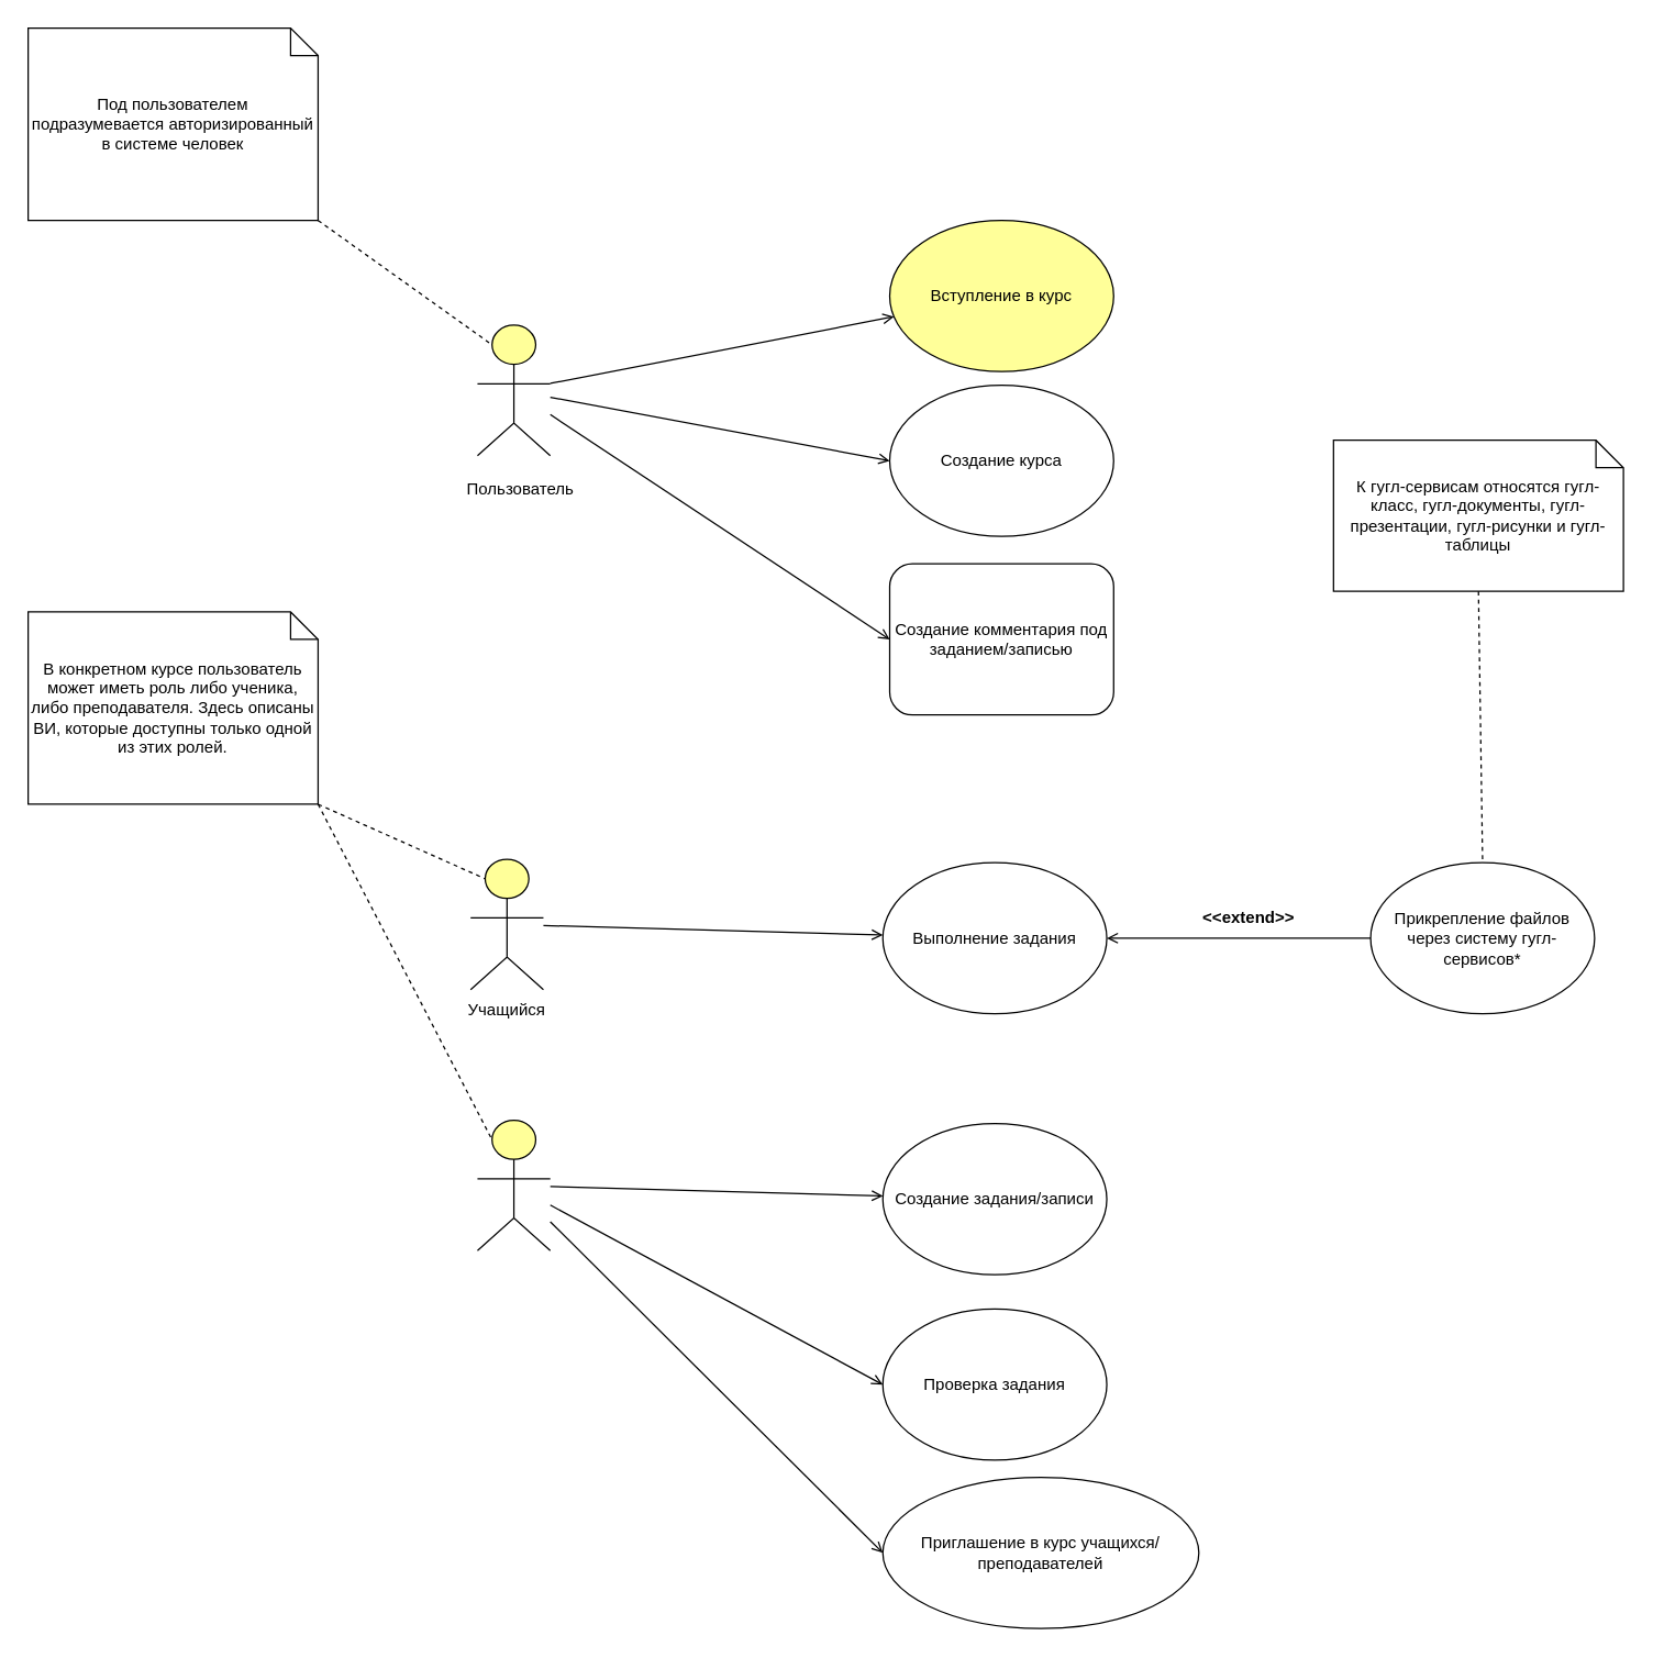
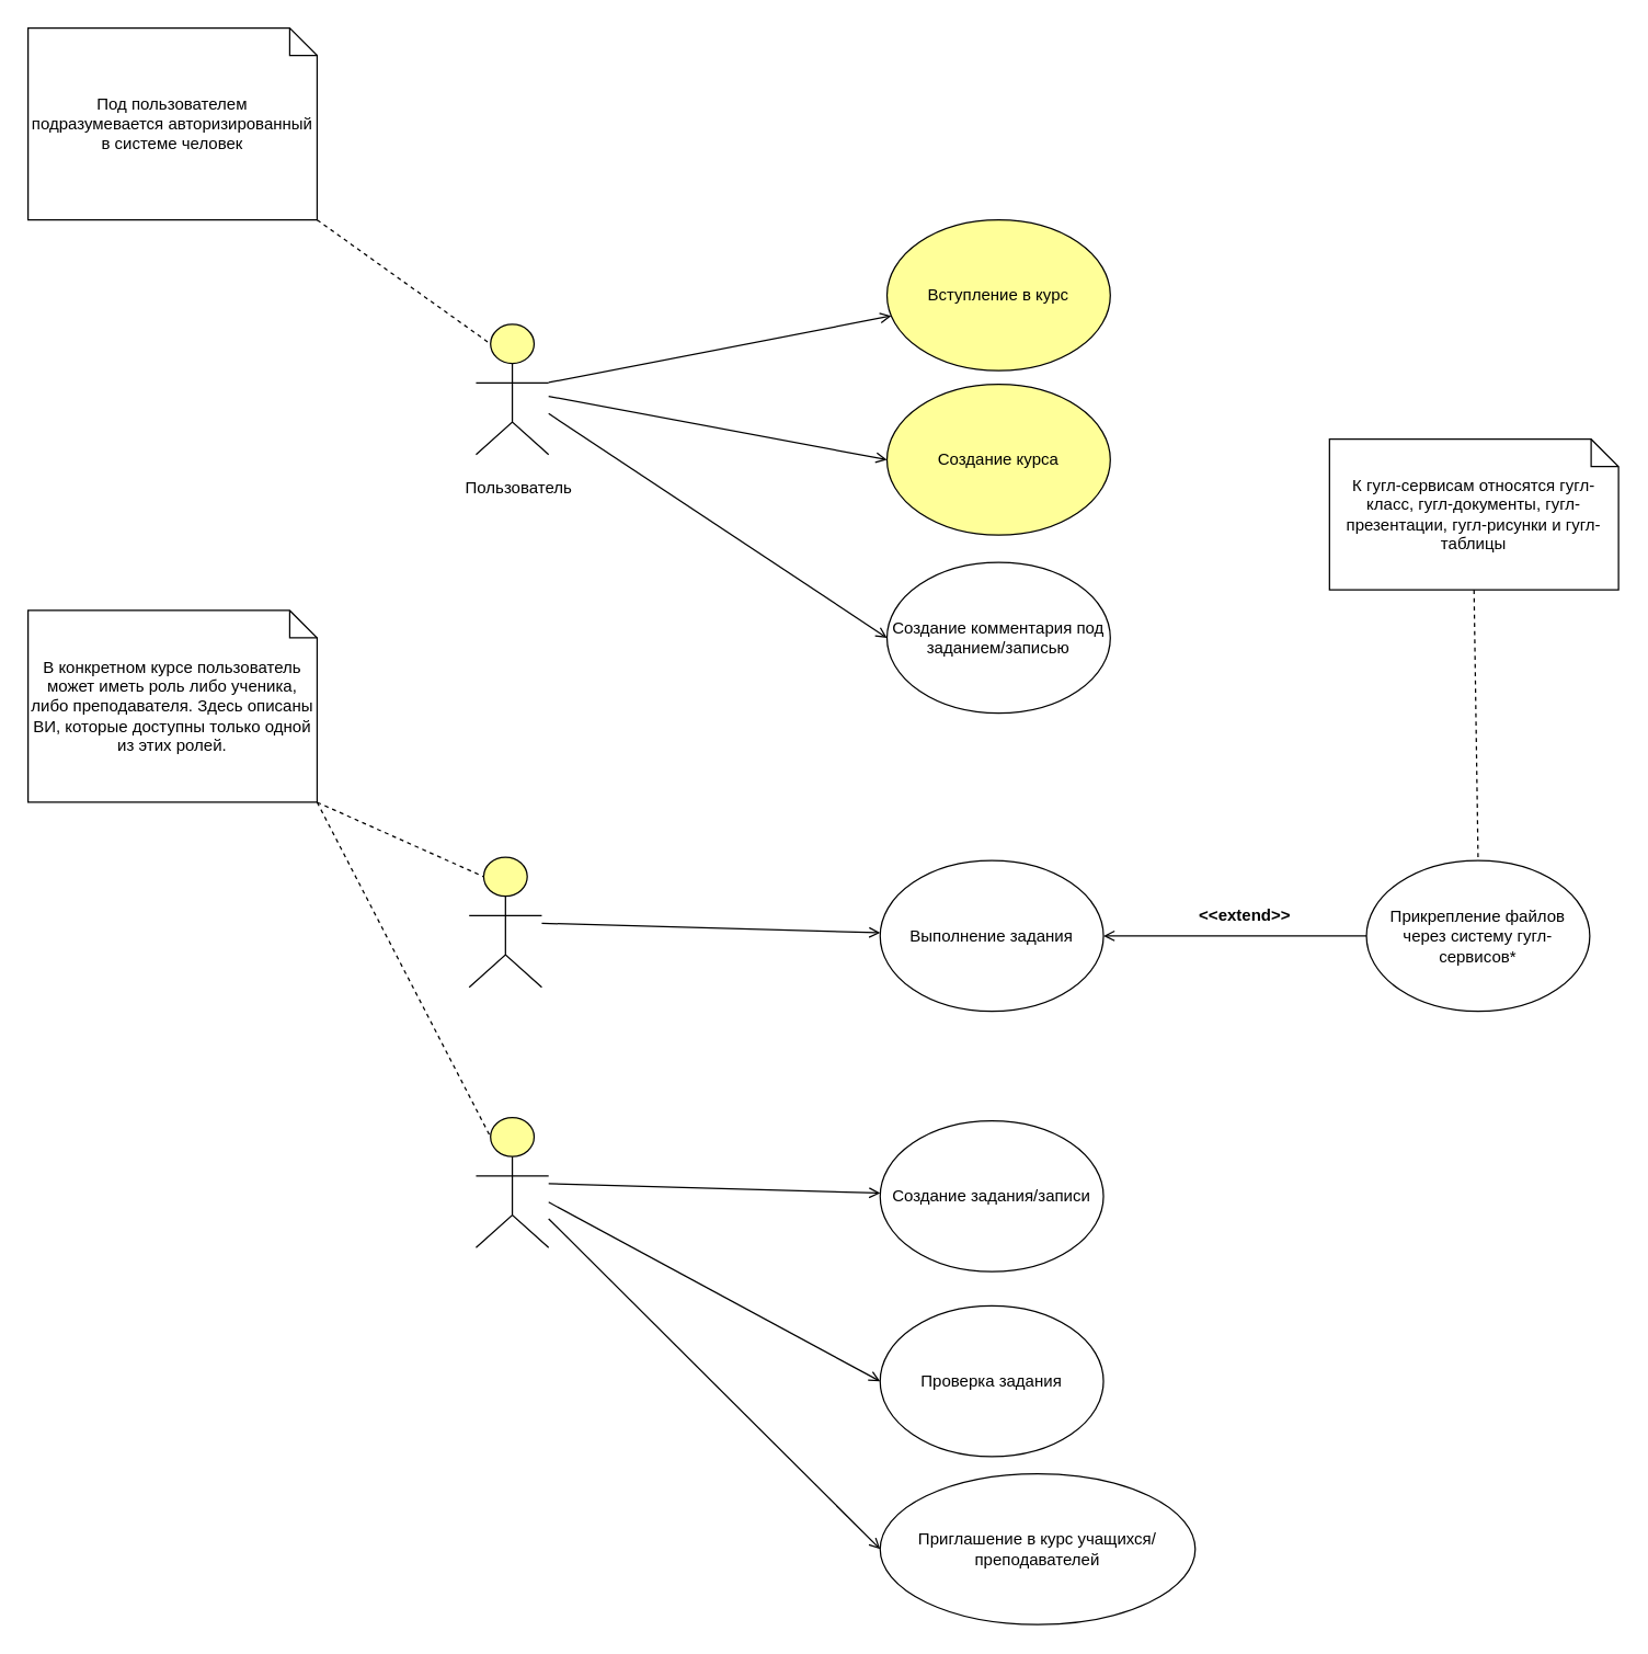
  <mxCell id="0" />
  <mxCell id="1" parent="0" />
  <mxCell id="2" style="edgeStyle=none;rounded=0;orthogonalLoop=1;jettySize=auto;html=1;endArrow=open;endFill=0;" edge="1" parent="1" source="3" target="20"><mxGeometry relative="1" as="geometry" /></mxCell>
  <mxCell id="3" value="" style="html=1;whiteSpace=wrap;fillColor=#ffff99;shape=mxgraph.archimate3.actor;fontSize=14;" parent="1" vertex="1"><mxGeometry x="342" y="625" width="53" height="95" as="geometry" /></mxCell>
  <mxCell id="4" value="Вступление в курс" style="ellipse;whiteSpace=wrap;html=1;fillColor=#ffff99;" parent="1" vertex="1"><mxGeometry x="647" y="160" width="163" height="110" as="geometry" /></mxCell>
- <mxCell id="5" value="Учащийся" style="text;html=1;strokeColor=none;fillColor=none;align=center;verticalAlign=middle;whiteSpace=wrap;rounded=0;" vertex="1" parent="1"><mxGeometry x="337" y="720" width="63" height="30" as="geometry" /></mxCell>
  <mxCell id="6" style="edgeStyle=none;rounded=0;orthogonalLoop=1;jettySize=auto;html=1;endArrow=open;endFill=0;" edge="1" parent="1" source="9" target="21"><mxGeometry relative="1" as="geometry" /></mxCell>
  <mxCell id="7" style="edgeStyle=none;rounded=0;orthogonalLoop=1;jettySize=auto;html=1;entryX=0;entryY=0.5;entryDx=0;entryDy=0;startArrow=none;startFill=0;endArrow=open;endFill=0;" edge="1" parent="1" source="9" target="25"><mxGeometry relative="1" as="geometry" /></mxCell>
  <mxCell id="8" style="edgeStyle=none;rounded=0;orthogonalLoop=1;jettySize=auto;html=1;entryX=0;entryY=0.5;entryDx=0;entryDy=0;startArrow=none;startFill=0;endArrow=open;endFill=0;" edge="1" parent="1" source="9" target="30"><mxGeometry relative="1" as="geometry" /></mxCell>
  <mxCell id="9" value="" style="html=1;whiteSpace=wrap;fillColor=#ffff99;shape=mxgraph.archimate3.actor;fontSize=14;" vertex="1" parent="1"><mxGeometry x="347" y="815" width="53" height="95" as="geometry" /></mxCell>
  <mxCell id="10" value="В конкретном курсе пользователь может иметь роль либо ученика, либо преподавателя. Здесь описаны ВИ, которые доступны только одной из этих ролей." style="shape=note;size=20;whiteSpace=wrap;html=1;" vertex="1" parent="1"><mxGeometry x="20" y="445" width="211" height="140" as="geometry" /></mxCell>
  <mxCell id="11" value="" style="endArrow=none;dashed=1;html=1;rounded=0;exitX=1;exitY=1;exitDx=0;exitDy=0;exitPerimeter=0;entryX=0.2;entryY=0.15;entryDx=0;entryDy=0;entryPerimeter=0;" edge="1" parent="1" source="10" target="3"><mxGeometry width="50" height="50" relative="1" as="geometry"><mxPoint x="518" y="365" as="sourcePoint" /><mxPoint x="568" y="315" as="targetPoint" /></mxGeometry></mxCell>
  <mxCell id="12" value="" style="endArrow=none;dashed=1;html=1;rounded=0;exitX=1;exitY=1;exitDx=0;exitDy=0;exitPerimeter=0;entryX=0.2;entryY=0.15;entryDx=0;entryDy=0;entryPerimeter=0;" edge="1" parent="1" source="10" target="9"><mxGeometry width="50" height="50" relative="1" as="geometry"><mxPoint x="518" y="365" as="sourcePoint" /><mxPoint x="568" y="315" as="targetPoint" /></mxGeometry></mxCell>
  <mxCell id="13" style="edgeStyle=none;rounded=0;orthogonalLoop=1;jettySize=auto;html=1;endArrow=open;endFill=0;" edge="1" parent="1" source="16" target="4"><mxGeometry relative="1" as="geometry" /></mxCell>
  <mxCell id="14" style="edgeStyle=none;rounded=0;orthogonalLoop=1;jettySize=auto;html=1;entryX=0;entryY=0.5;entryDx=0;entryDy=0;endArrow=open;endFill=0;" edge="1" parent="1" source="16" target="18"><mxGeometry relative="1" as="geometry" /></mxCell>
  <mxCell id="15" style="edgeStyle=none;rounded=0;orthogonalLoop=1;jettySize=auto;html=1;entryX=0;entryY=0.5;entryDx=0;entryDy=0;endArrow=open;endFill=0;" edge="1" parent="1" source="16" target="22"><mxGeometry relative="1" as="geometry" /></mxCell>
  <mxCell id="16" value="" style="html=1;whiteSpace=wrap;fillColor=#ffff99;shape=mxgraph.archimate3.actor;fontSize=14;" vertex="1" parent="1"><mxGeometry x="347" y="236.25" width="53" height="95" as="geometry" /></mxCell>
  <mxCell id="17" value="Пользователь" style="text;html=1;strokeColor=none;fillColor=none;align=center;verticalAlign=middle;whiteSpace=wrap;rounded=0;" vertex="1" parent="1"><mxGeometry x="347" y="341.25" width="63" height="30" as="geometry" /></mxCell>
- <mxCell id="18" value="Создание курса" style="ellipse;whiteSpace=wrap;html=1;" vertex="1" parent="1"><mxGeometry x="647" y="280" width="163" height="110" as="geometry" /></mxCell>
+ <mxCell id="18" value="Создание курса" style="ellipse;whiteSpace=wrap;html=1;fillColor=#ffff99;" vertex="1" parent="1"><mxGeometry x="647" y="280" width="163" height="110" as="geometry" /></mxCell>
  <mxCell id="19" style="edgeStyle=none;rounded=0;orthogonalLoop=1;jettySize=auto;html=1;endArrow=none;endFill=0;startArrow=open;startFill=0;dashed=0;" edge="1" parent="1" source="20" target="23"><mxGeometry relative="1" as="geometry" /></mxCell>
  <mxCell id="20" value="Выполнение задания" style="ellipse;whiteSpace=wrap;html=1;" vertex="1" parent="1"><mxGeometry x="642" y="627.5" width="163" height="110" as="geometry" /></mxCell>
  <mxCell id="21" value="Создание задания/записи" style="ellipse;whiteSpace=wrap;html=1;" vertex="1" parent="1"><mxGeometry x="642" y="817.5" width="163" height="110" as="geometry" /></mxCell>
- <mxCell id="22" value="Создание комментария под заданием/записью" style="whiteSpace=wrap;html=1;rounded=1;" vertex="1" parent="1"><mxGeometry x="647" y="410" width="163" height="110" as="geometry" /></mxCell>
+ <mxCell id="22" value="Создание комментария под заданием/записью" style="ellipse;whiteSpace=wrap;html=1;" vertex="1" parent="1"><mxGeometry x="647" y="410" width="163" height="110" as="geometry" /></mxCell>
  <mxCell id="23" value="Прикрепление файлов через систему гугл-сервисов*" style="ellipse;whiteSpace=wrap;html=1;" vertex="1" parent="1"><mxGeometry x="997" y="627.5" width="163" height="110" as="geometry" /></mxCell>
  <mxCell id="24" value="&lt;b&gt;&amp;lt;&amp;lt;extend&amp;gt;&amp;gt;&lt;/b&gt;" style="text;html=1;strokeColor=none;fillColor=none;align=center;verticalAlign=middle;whiteSpace=wrap;rounded=0;" vertex="1" parent="1"><mxGeometry x="877" y="652.5" width="63" height="30" as="geometry" /></mxCell>
  <mxCell id="25" value="Проверка задания" style="ellipse;whiteSpace=wrap;html=1;" vertex="1" parent="1"><mxGeometry x="642" y="952.5" width="163" height="110" as="geometry" /></mxCell>
  <mxCell id="26" value="К гугл-сервисам относятся гугл-класс, гугл-документы, гугл-презентации, гугл-рисунки и гугл-таблицы" style="shape=note;size=20;whiteSpace=wrap;html=1;" vertex="1" parent="1"><mxGeometry x="970" y="320" width="211" height="110" as="geometry" /></mxCell>
  <mxCell id="27" value="" style="endArrow=none;dashed=1;html=1;rounded=0;exitX=0.5;exitY=1;exitDx=0;exitDy=0;exitPerimeter=0;entryX=0.5;entryY=0;entryDx=0;entryDy=0;" edge="1" parent="1" source="26" target="23"><mxGeometry width="50" height="50" relative="1" as="geometry"><mxPoint x="870" y="145" as="sourcePoint" /><mxPoint x="920" y="95" as="targetPoint" /></mxGeometry></mxCell>
  <mxCell id="28" value="Под пользователем подразумевается авторизированный в системе человек" style="shape=note;size=20;whiteSpace=wrap;html=1;" vertex="1" parent="1"><mxGeometry x="20" y="20" width="211" height="140" as="geometry" /></mxCell>
  <mxCell id="29" value="" style="endArrow=none;dashed=1;html=1;rounded=0;exitX=1;exitY=1;exitDx=0;exitDy=0;exitPerimeter=0;entryX=0.2;entryY=0.15;entryDx=0;entryDy=0;entryPerimeter=0;" edge="1" parent="1" source="28" target="16"><mxGeometry width="50" height="50" relative="1" as="geometry"><mxPoint x="540" y="600" as="sourcePoint" /><mxPoint x="590" y="550" as="targetPoint" /></mxGeometry></mxCell>
  <mxCell id="30" value="Приглашение в курс учащихся/преподавателей" style="ellipse;whiteSpace=wrap;html=1;" vertex="1" parent="1"><mxGeometry x="642" y="1075" width="230" height="110" as="geometry" /></mxCell>
